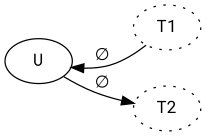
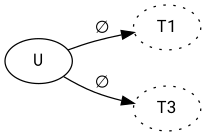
  digraph {
    fontname="Roboto Mono"
    rankdir=LR
    node [fontname="Roboto Mono" style=dotted]
    edge [fontname="Roboto Mono"]
    U [style=""]
    T1
-   T2
-   T1 -> U [label="∅"]
+   T2 [label=T3]
+   U -> T1 [label="∅"]
    U -> T2 [label="∅"]
  }
